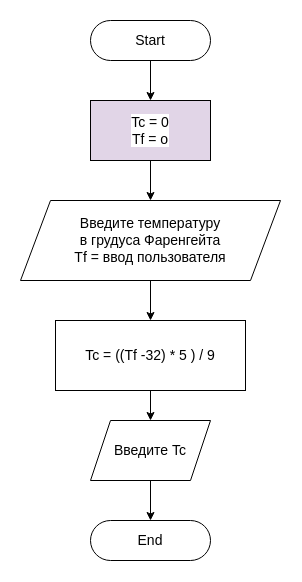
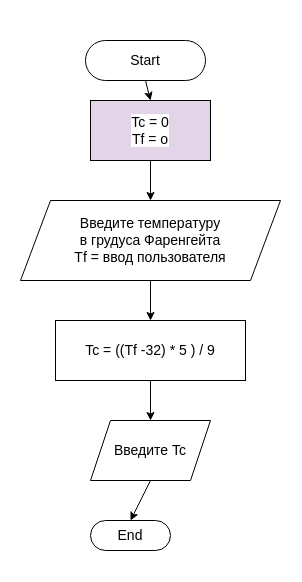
  <mxCell id="0" />
  <mxCell id="1" parent="0" />
  <mxCell id="2" style="edgeStyle=none;html=1;exitX=0.5;exitY=1;exitDx=0;exitDy=0;entryX=0.5;entryY=0;entryDx=0;entryDy=0;fontSize=14;" parent="1" source="3" target="6" edge="1"><mxGeometry relative="1" as="geometry" /></mxCell>
- <mxCell id="3" value="Start" style="rounded=1;whiteSpace=wrap;html=1;labelBackgroundColor=default;fontSize=14;arcSize=50;" parent="1" vertex="1"><mxGeometry x="90" y="20" width="120" height="40" as="geometry" /></mxCell>
- <mxCell id="4" value="End" style="rounded=1;whiteSpace=wrap;html=1;labelBackgroundColor=default;fontSize=14;arcSize=50;" parent="1" vertex="1"><mxGeometry x="90" y="520" width="120" height="40" as="geometry" /></mxCell>
+ <mxCell id="3" value="Start" style="rounded=1;whiteSpace=wrap;html=1;labelBackgroundColor=default;fontSize=14;arcSize=50;" parent="1" vertex="1"><mxGeometry x="85" y="40" width="120" height="40" as="geometry" /></mxCell>
+ <mxCell id="4" value="End" style="rounded=1;whiteSpace=wrap;html=1;labelBackgroundColor=default;fontSize=14;arcSize=50;" parent="1" vertex="1"><mxGeometry x="90" y="520" width="80" height="30" as="geometry" /></mxCell>
  <mxCell id="5" style="edgeStyle=none;html=1;exitX=0.5;exitY=1;exitDx=0;exitDy=0;entryX=0.5;entryY=0;entryDx=0;entryDy=0;fontSize=14;" parent="1" source="6" target="8" edge="1"><mxGeometry relative="1" as="geometry" /></mxCell>
  <mxCell id="6" value="Tc = 0&lt;br&gt;Tf = o" style="rounded=0;whiteSpace=wrap;html=1;labelBackgroundColor=default;fontSize=14;fillColor=#e1d5e7;" parent="1" vertex="1"><mxGeometry x="90" y="100" width="120" height="60" as="geometry" /></mxCell>
  <mxCell id="7" style="edgeStyle=none;html=1;exitX=0.5;exitY=1;exitDx=0;exitDy=0;entryX=0.5;entryY=0;entryDx=0;entryDy=0;fontSize=14;" parent="1" source="8" target="10" edge="1"><mxGeometry relative="1" as="geometry" /></mxCell>
  <mxCell id="8" value="Введите температуру &lt;br&gt;в грудуса Фаренгейта&lt;br&gt;Tf = ввод пользователя" style="shape=parallelogram;perimeter=parallelogramPerimeter;whiteSpace=wrap;html=1;fixedSize=1;labelBackgroundColor=default;fontSize=14;size=30;" parent="1" vertex="1"><mxGeometry x="20" y="200" width="260" height="80" as="geometry" /></mxCell>
  <mxCell id="9" style="edgeStyle=none;html=1;exitX=0.5;exitY=1;exitDx=0;exitDy=0;entryX=0.5;entryY=0;entryDx=0;entryDy=0;fontSize=14;" parent="1" source="10" target="12" edge="1"><mxGeometry relative="1" as="geometry" /></mxCell>
- <mxCell id="10" value="Tc = ((Tf -32) * 5 ) / 9" style="rounded=0;whiteSpace=wrap;html=1;labelBackgroundColor=default;fontSize=14;" parent="1" vertex="1"><mxGeometry x="55" y="320" width="190" height="70" as="geometry" /></mxCell>
+ <mxCell id="10" value="Tc = ((Tf -32) * 5 ) / 9" style="rounded=0;whiteSpace=wrap;html=1;labelBackgroundColor=default;fontSize=14;" parent="1" vertex="1"><mxGeometry x="55" y="320" width="190" height="60" as="geometry" /></mxCell>
  <mxCell id="11" style="edgeStyle=none;html=1;exitX=0.5;exitY=1;exitDx=0;exitDy=0;entryX=0.5;entryY=0;entryDx=0;entryDy=0;fontSize=14;" parent="1" source="12" target="4" edge="1"><mxGeometry relative="1" as="geometry" /></mxCell>
  <mxCell id="12" value="Введите Tc" style="shape=parallelogram;perimeter=parallelogramPerimeter;whiteSpace=wrap;html=1;fixedSize=1;labelBackgroundColor=default;fontSize=14;" parent="1" vertex="1"><mxGeometry x="90" y="420" width="120" height="60" as="geometry" /></mxCell>
